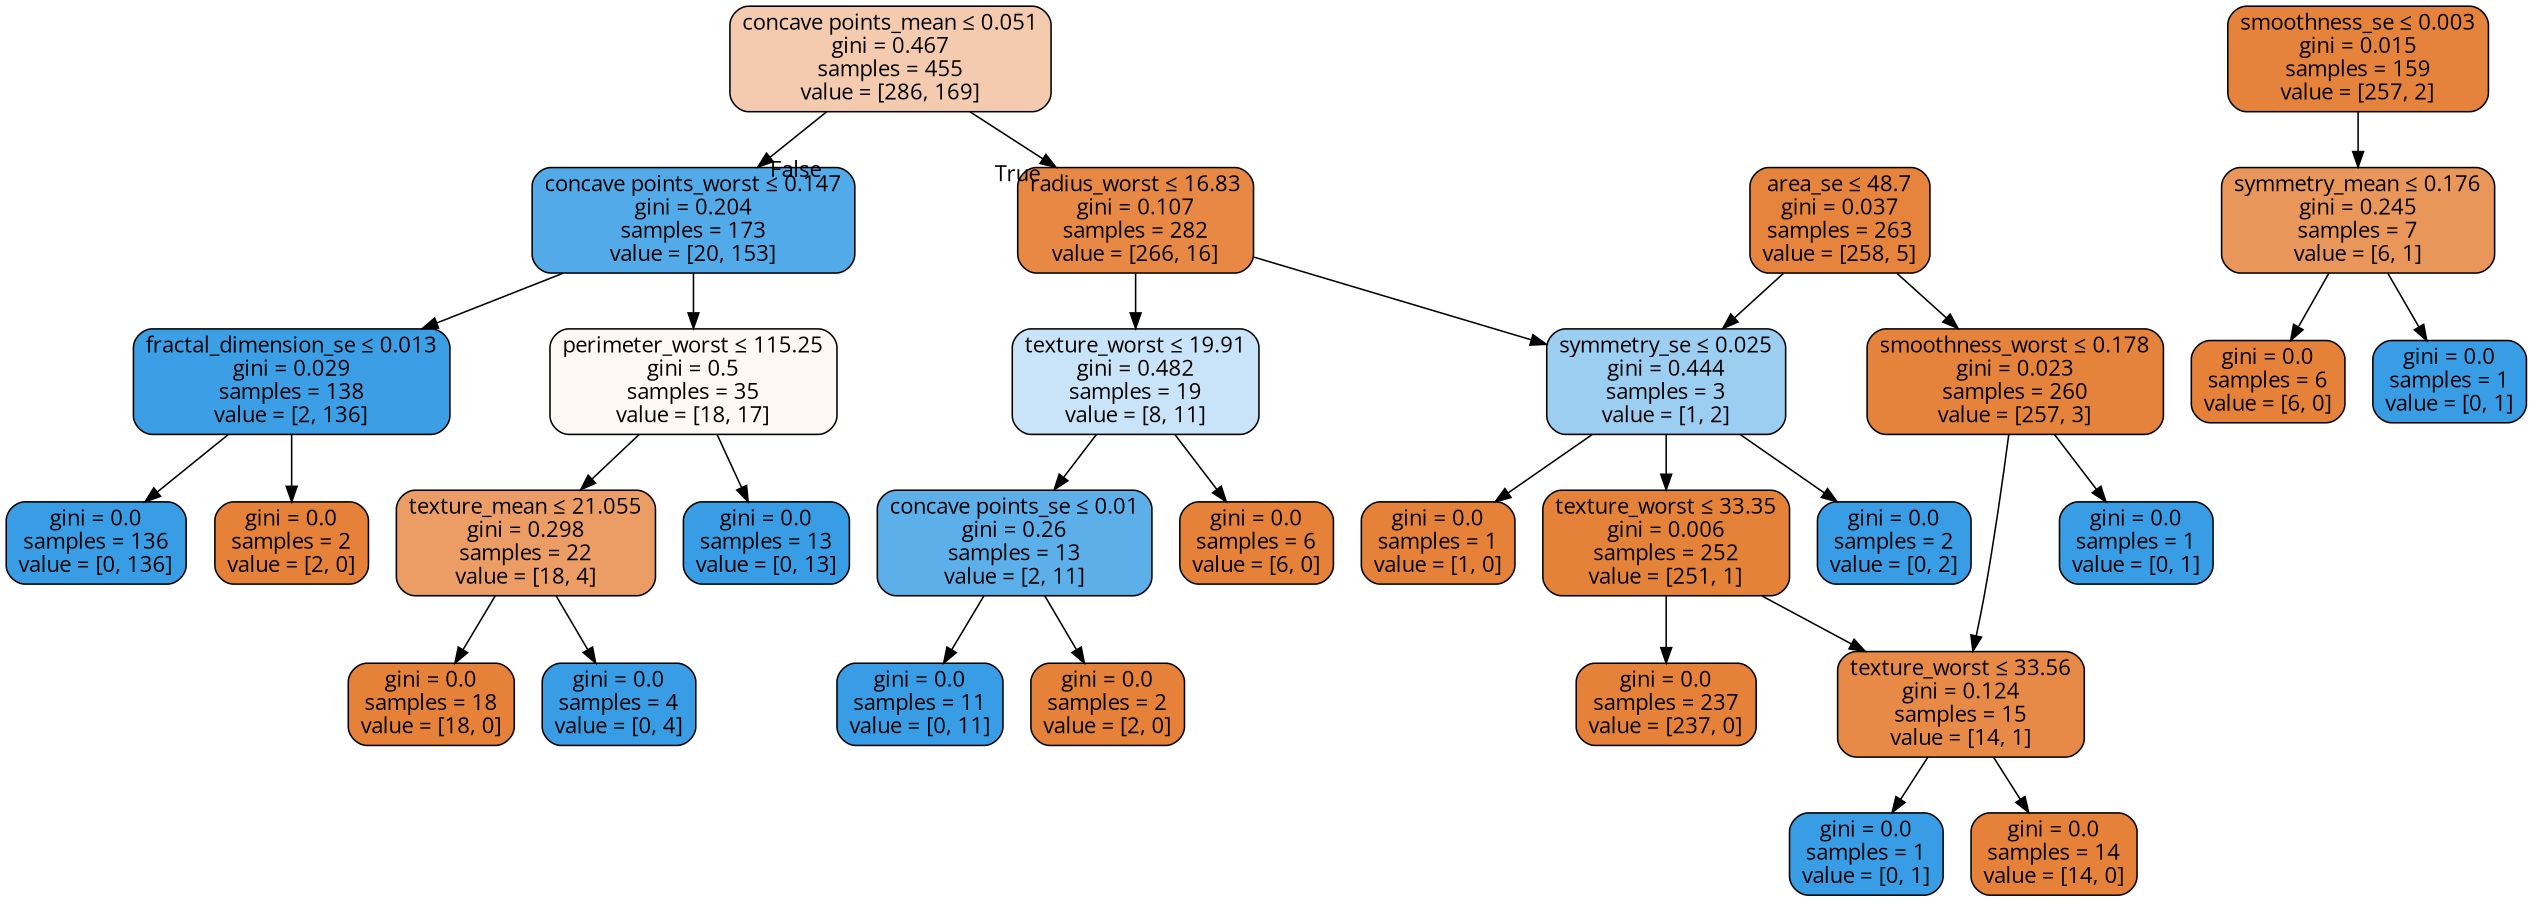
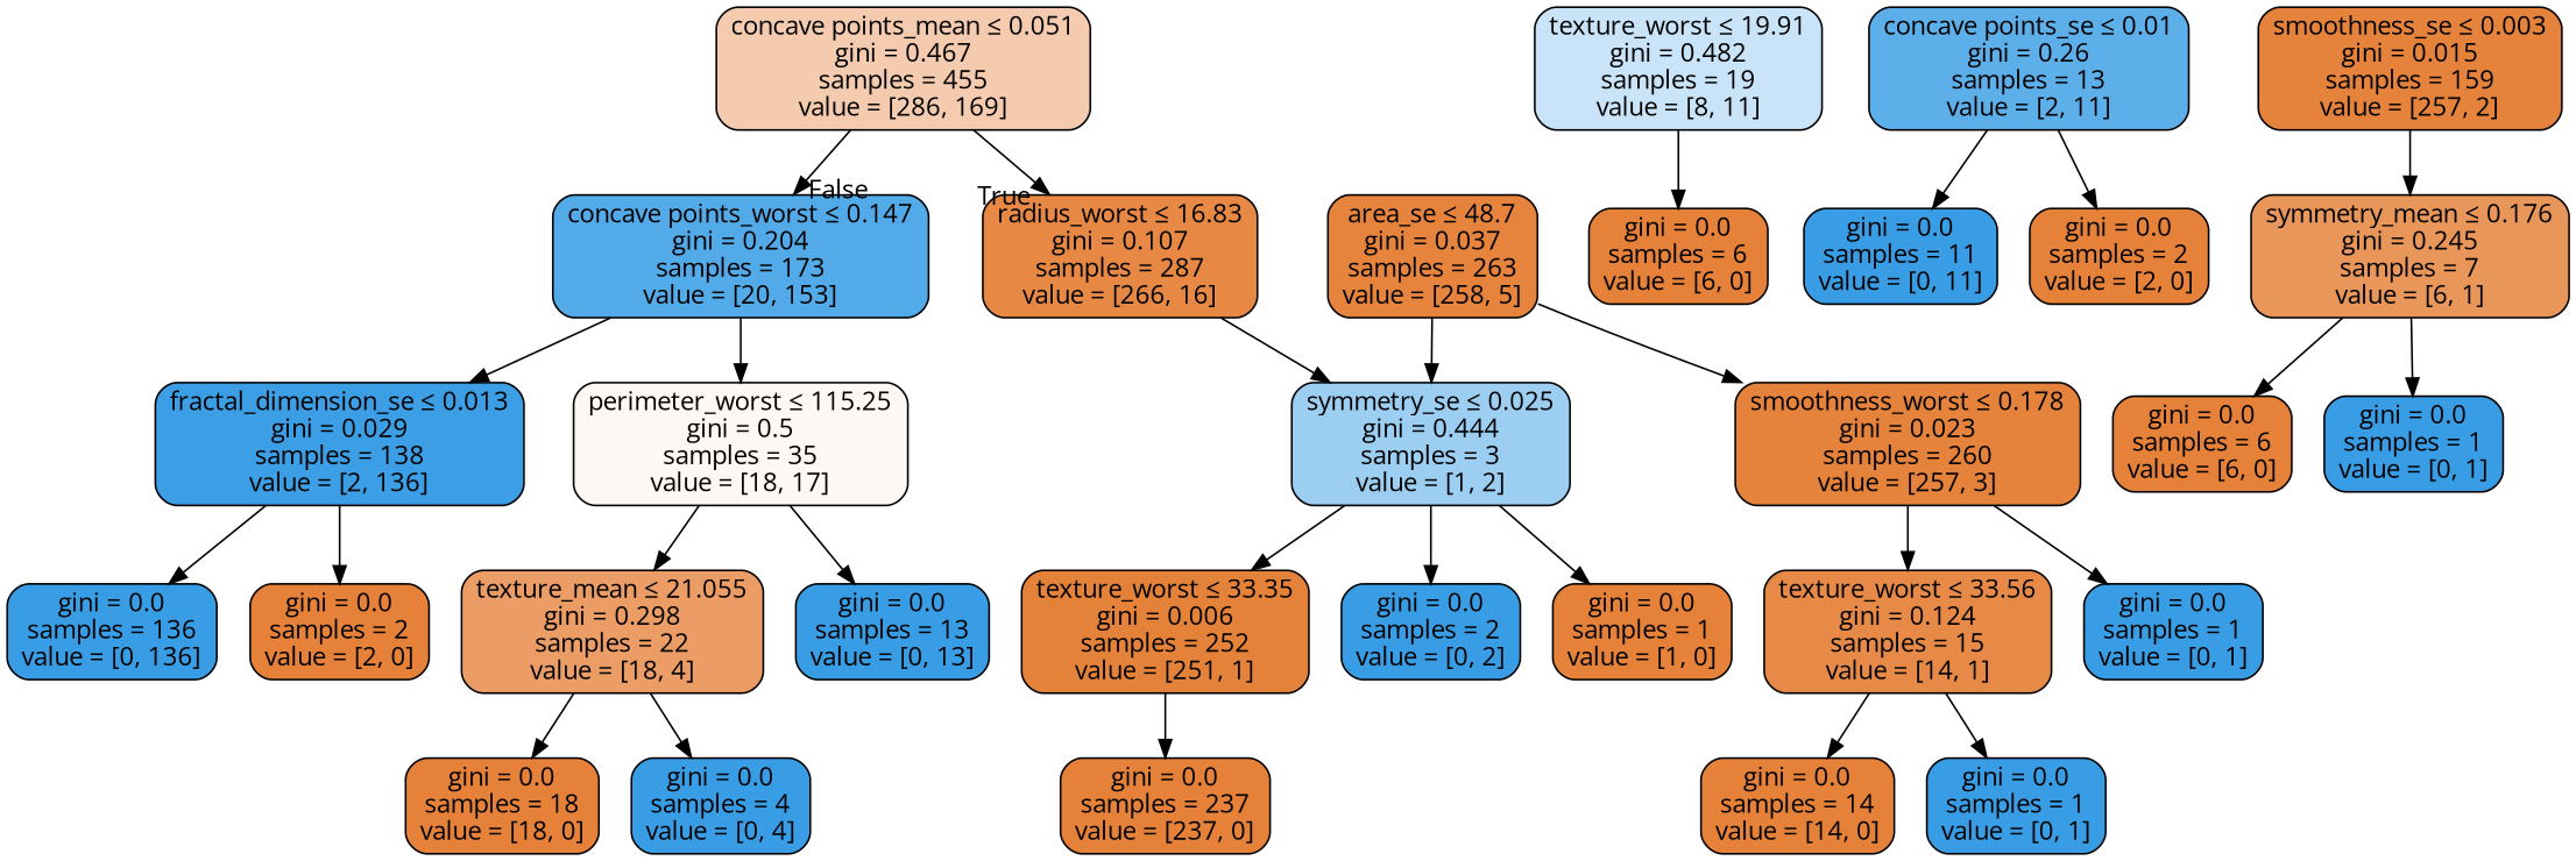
  digraph {
    fontname="Open Sans"
    node [color=black fillcolor="#e58139" fontname="Open Sans" shape=box style="filled, rounded"]
    edge [fontname="Open Sans"]
    n1 [fillcolor="#f4cbae" label=<concave points_mean &le; 0.051<br/>gini = 0.467<br/>samples = 455<br/>value = [286, 169]>]
-   n2 [fillcolor="#e78945" label=<radius_worst &le; 16.83<br/>gini = 0.107<br/>samples = 282<br/>value = [266, 16]>]
+   n2 [fillcolor="#e78945" label=<radius_worst &le; 16.83<br/>gini = 0.107<br/>samples = 287<br/>value = [266, 16]>]
    n3 [fillcolor="#53aae8" label=<concave points_worst &le; 0.147<br/>gini = 0.204<br/>samples = 173<br/>value = [20, 153]>]
    n4 [fillcolor="#c9e4f8" label=<texture_worst &le; 19.91<br/>gini = 0.482<br/>samples = 19<br/>value = [8, 11]>]
    n5 [fillcolor="#9ccef2" label=<symmetry_se &le; 0.025<br/>gini = 0.444<br/>samples = 3<br/>value = [1, 2]>]
    n6 [fillcolor="#fef8f4" label=<perimeter_worst &le; 115.25<br/>gini = 0.5<br/>samples = 35<br/>value = [18, 17]>]
    n7 [fillcolor="#3c9ee5" label=<fractal_dimension_se &le; 0.013<br/>gini = 0.029<br/>samples = 138<br/>value = [2, 136]>]
    n8 [fillcolor="#e6833d" label=<area_se &le; 48.7<br/>gini = 0.037<br/>samples = 263<br/>value = [258, 5]>]
    n9 [fillcolor="#e5823b" label=<smoothness_worst &le; 0.178<br/>gini = 0.023<br/>samples = 260<br/>value = [257, 3]>]
    n10 [label=<gini = 0.0<br/>samples = 6<br/>value = [6, 0]>]
    n11 [fillcolor="#5dafea" label=<concave points_se &le; 0.01<br/>gini = 0.26<br/>samples = 13<br/>value = [2, 11]>]
    n12 [fillcolor="#399de5" label=<gini = 0.0<br/>samples = 1<br/>value = [0, 1]>]
    n13 [fillcolor="#e78a47" label=<texture_worst &le; 33.56<br/>gini = 0.124<br/>samples = 15<br/>value = [14, 1]>]
    n14 [fillcolor="#e5823a" label=<texture_worst &le; 33.35<br/>gini = 0.006<br/>samples = 252<br/>value = [251, 1]>]
    n15 [fillcolor="#399de5" label=<gini = 0.0<br/>samples = 2<br/>value = [0, 2]>]
    n16 [label=<gini = 0.0<br/>samples = 1<br/>value = [1, 0]>]
    n17 [fillcolor="#e5823b" label=<smoothness_se &le; 0.003<br/>gini = 0.015<br/>samples = 159<br/>value = [257, 2]>]
    n18 [fillcolor="#e9965a" label=<symmetry_mean &le; 0.176<br/>gini = 0.245<br/>samples = 7<br/>value = [6, 1]>]
    n19 [label=<gini = 0.0<br/>samples = 6<br/>value = [6, 0]>]
    n20 [fillcolor="#399de5" label=<gini = 0.0<br/>samples = 1<br/>value = [0, 1]>]
    n21 [label=<gini = 0.0<br/>samples = 237<br/>value = [237, 0]>]
    n22 [fillcolor="#399de5" label=<gini = 0.0<br/>samples = 1<br/>value = [0, 1]>]
    n23 [label=<gini = 0.0<br/>samples = 14<br/>value = [14, 0]>]
    n24 [fillcolor="#399de5" label=<gini = 0.0<br/>samples = 11<br/>value = [0, 11]>]
    n25 [label=<gini = 0.0<br/>samples = 2<br/>value = [2, 0]>]
    n26 [fillcolor="#eb9d65" label=<texture_mean &le; 21.055<br/>gini = 0.298<br/>samples = 22<br/>value = [18, 4]>]
    n27 [fillcolor="#399de5" label=<gini = 0.0<br/>samples = 13<br/>value = [0, 13]>]
    n28 [fillcolor="#399de5" label=<gini = 0.0<br/>samples = 136<br/>value = [0, 136]>]
    n29 [label=<gini = 0.0<br/>samples = 2<br/>value = [2, 0]>]
    n30 [label=<gini = 0.0<br/>samples = 18<br/>value = [18, 0]>]
    n31 [fillcolor="#399de5" label=<gini = 0.0<br/>samples = 4<br/>value = [0, 4]>]
    n1 -> n2 [headlabel=True labelangle=45 labeldistance=2.5]
    n1 -> n3 [headlabel=False labelangle=-45 labeldistance=2.5]
-   n2 -> n4
    n2 -> n5
    n3 -> n6
    n3 -> n7
    n4 -> n10
-   n4 -> n11
    n5 -> n14
    n5 -> n15
    n5 -> n16
    n6 -> n26
    n6 -> n27
    n7 -> n28
    n7 -> n29
    n8 -> n5
    n8 -> n9
    n9 -> n12
    n9 -> n13
    n11 -> n24
    n11 -> n25
    n13 -> n22
    n13 -> n23
-   n14 -> n13
    n14 -> n21
    n17 -> n18
    n18 -> n19
    n18 -> n20
    n26 -> n30
    n26 -> n31
  }
